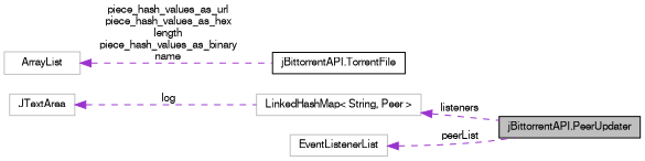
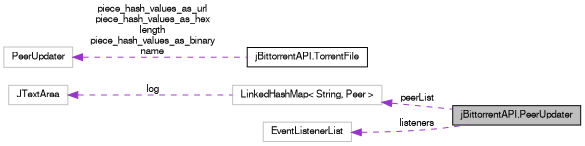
  digraph {
    rankdir=LR
    node [color=grey75 fontname=FreeSans fontsize=10 shape=record]
    edge [color=darkorchid3 dir=back fontname=FreeSans fontsize=10 labelfontname=FreeSans labelfontsize=10 style=dashed]
    n1 [color=black fillcolor=grey75 fontcolor=black height=0.2 label="jBittorrentAPI.PeerUpdater" style=filled width=0.4]
    n2 [color=black height=0.2 label="jBittorrentAPI.TorrentFile" width=0.4]
-   n3 [height=0.2 label=ArrayList width=0.4]
+   n3 [height=0.2 label=PeerUpdater width=0.4]
    n4 [height=0.2 label=JTextArea width=0.4]
    n5 [height=0.2 label="LinkedHashMap\< String, Peer \>" width=0.4]
    n6 [height=0.2 label=EventListenerList width=0.4]
    n3 -> n2 [label="piece_hash_values_as_url\npiece_hash_values_as_hex\nlength\npiece_hash_values_as_binary\nname"]
    n4 -> n5 [label=log]
-   n5 -> n1 [label=listeners]
-   n6 -> n1 [label=peerList]
+   n5 -> n1 [label=peerList]
+   n6 -> n1 [label=listeners]
  }
